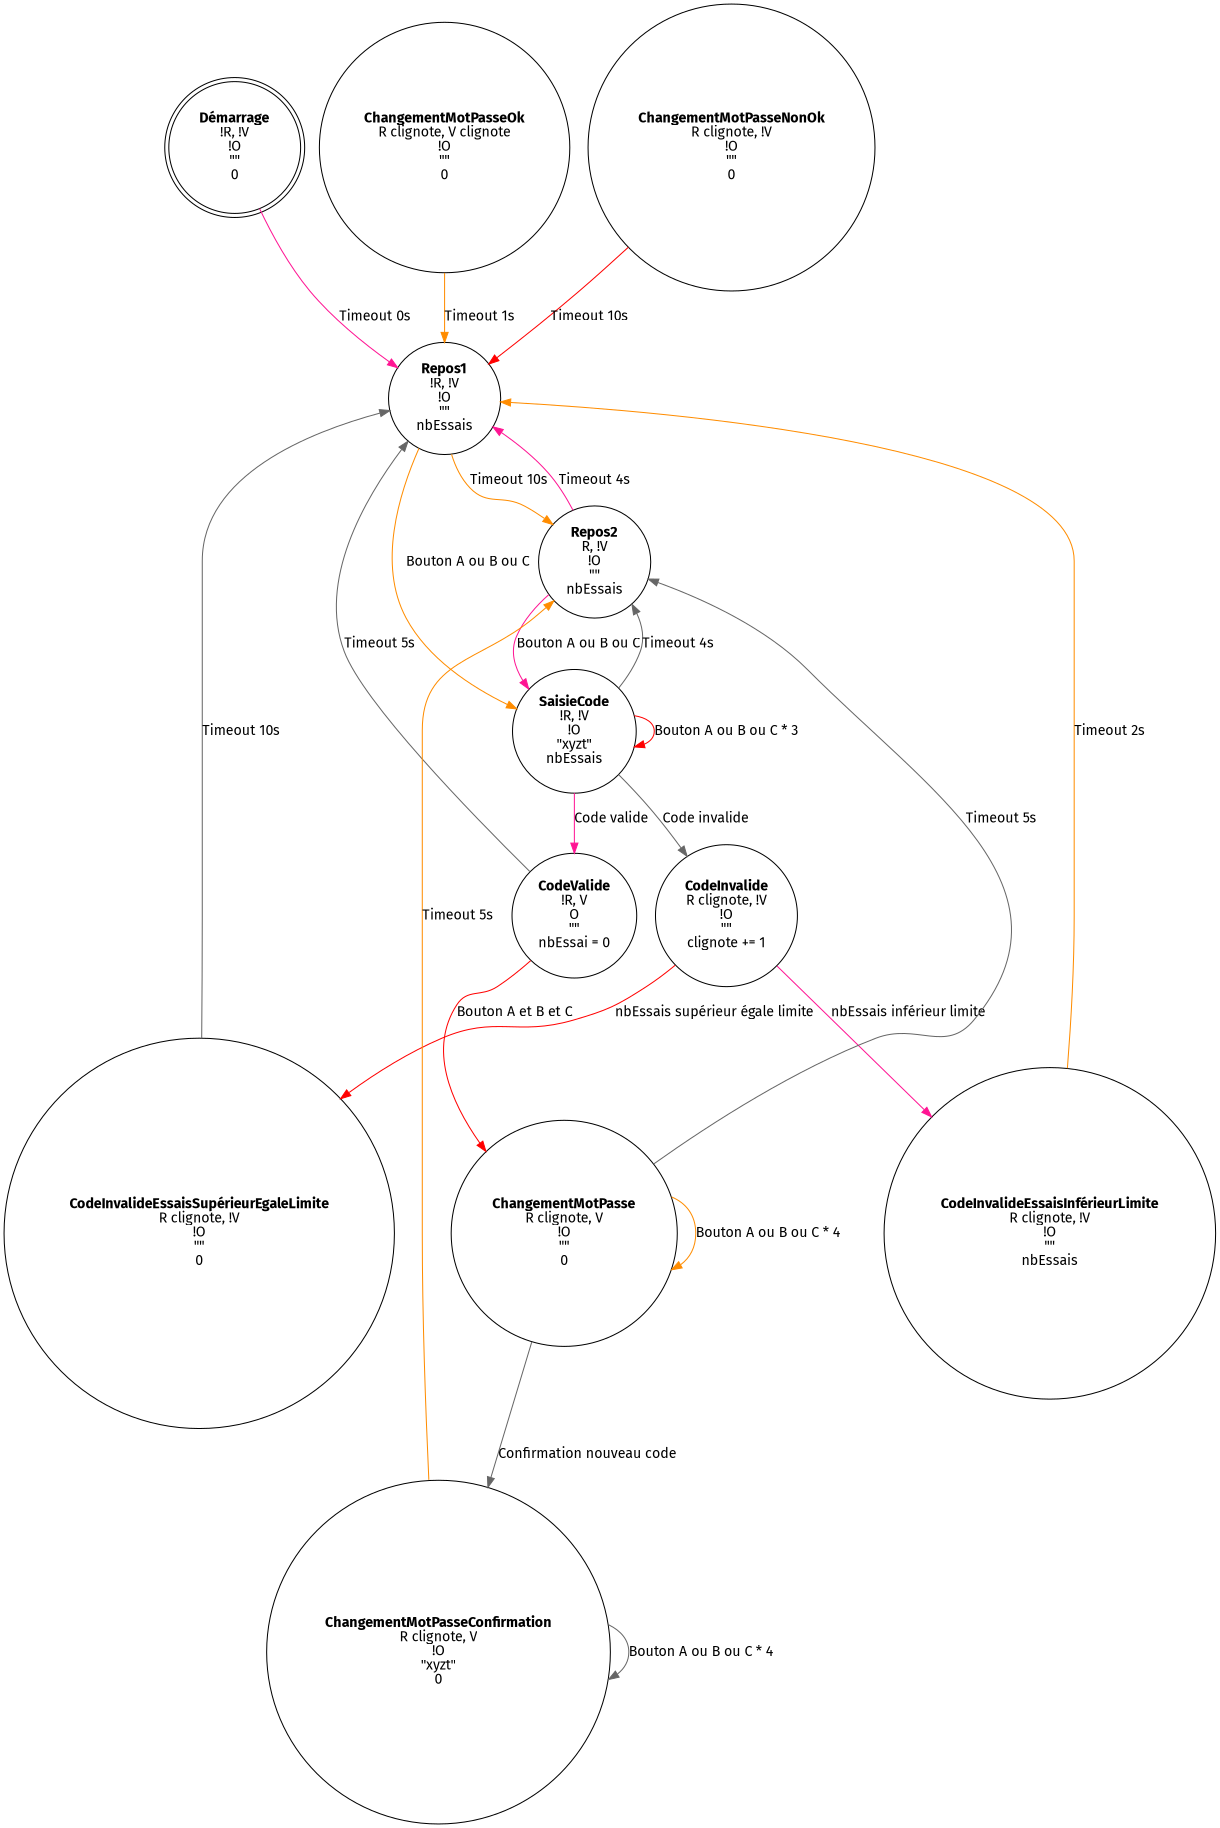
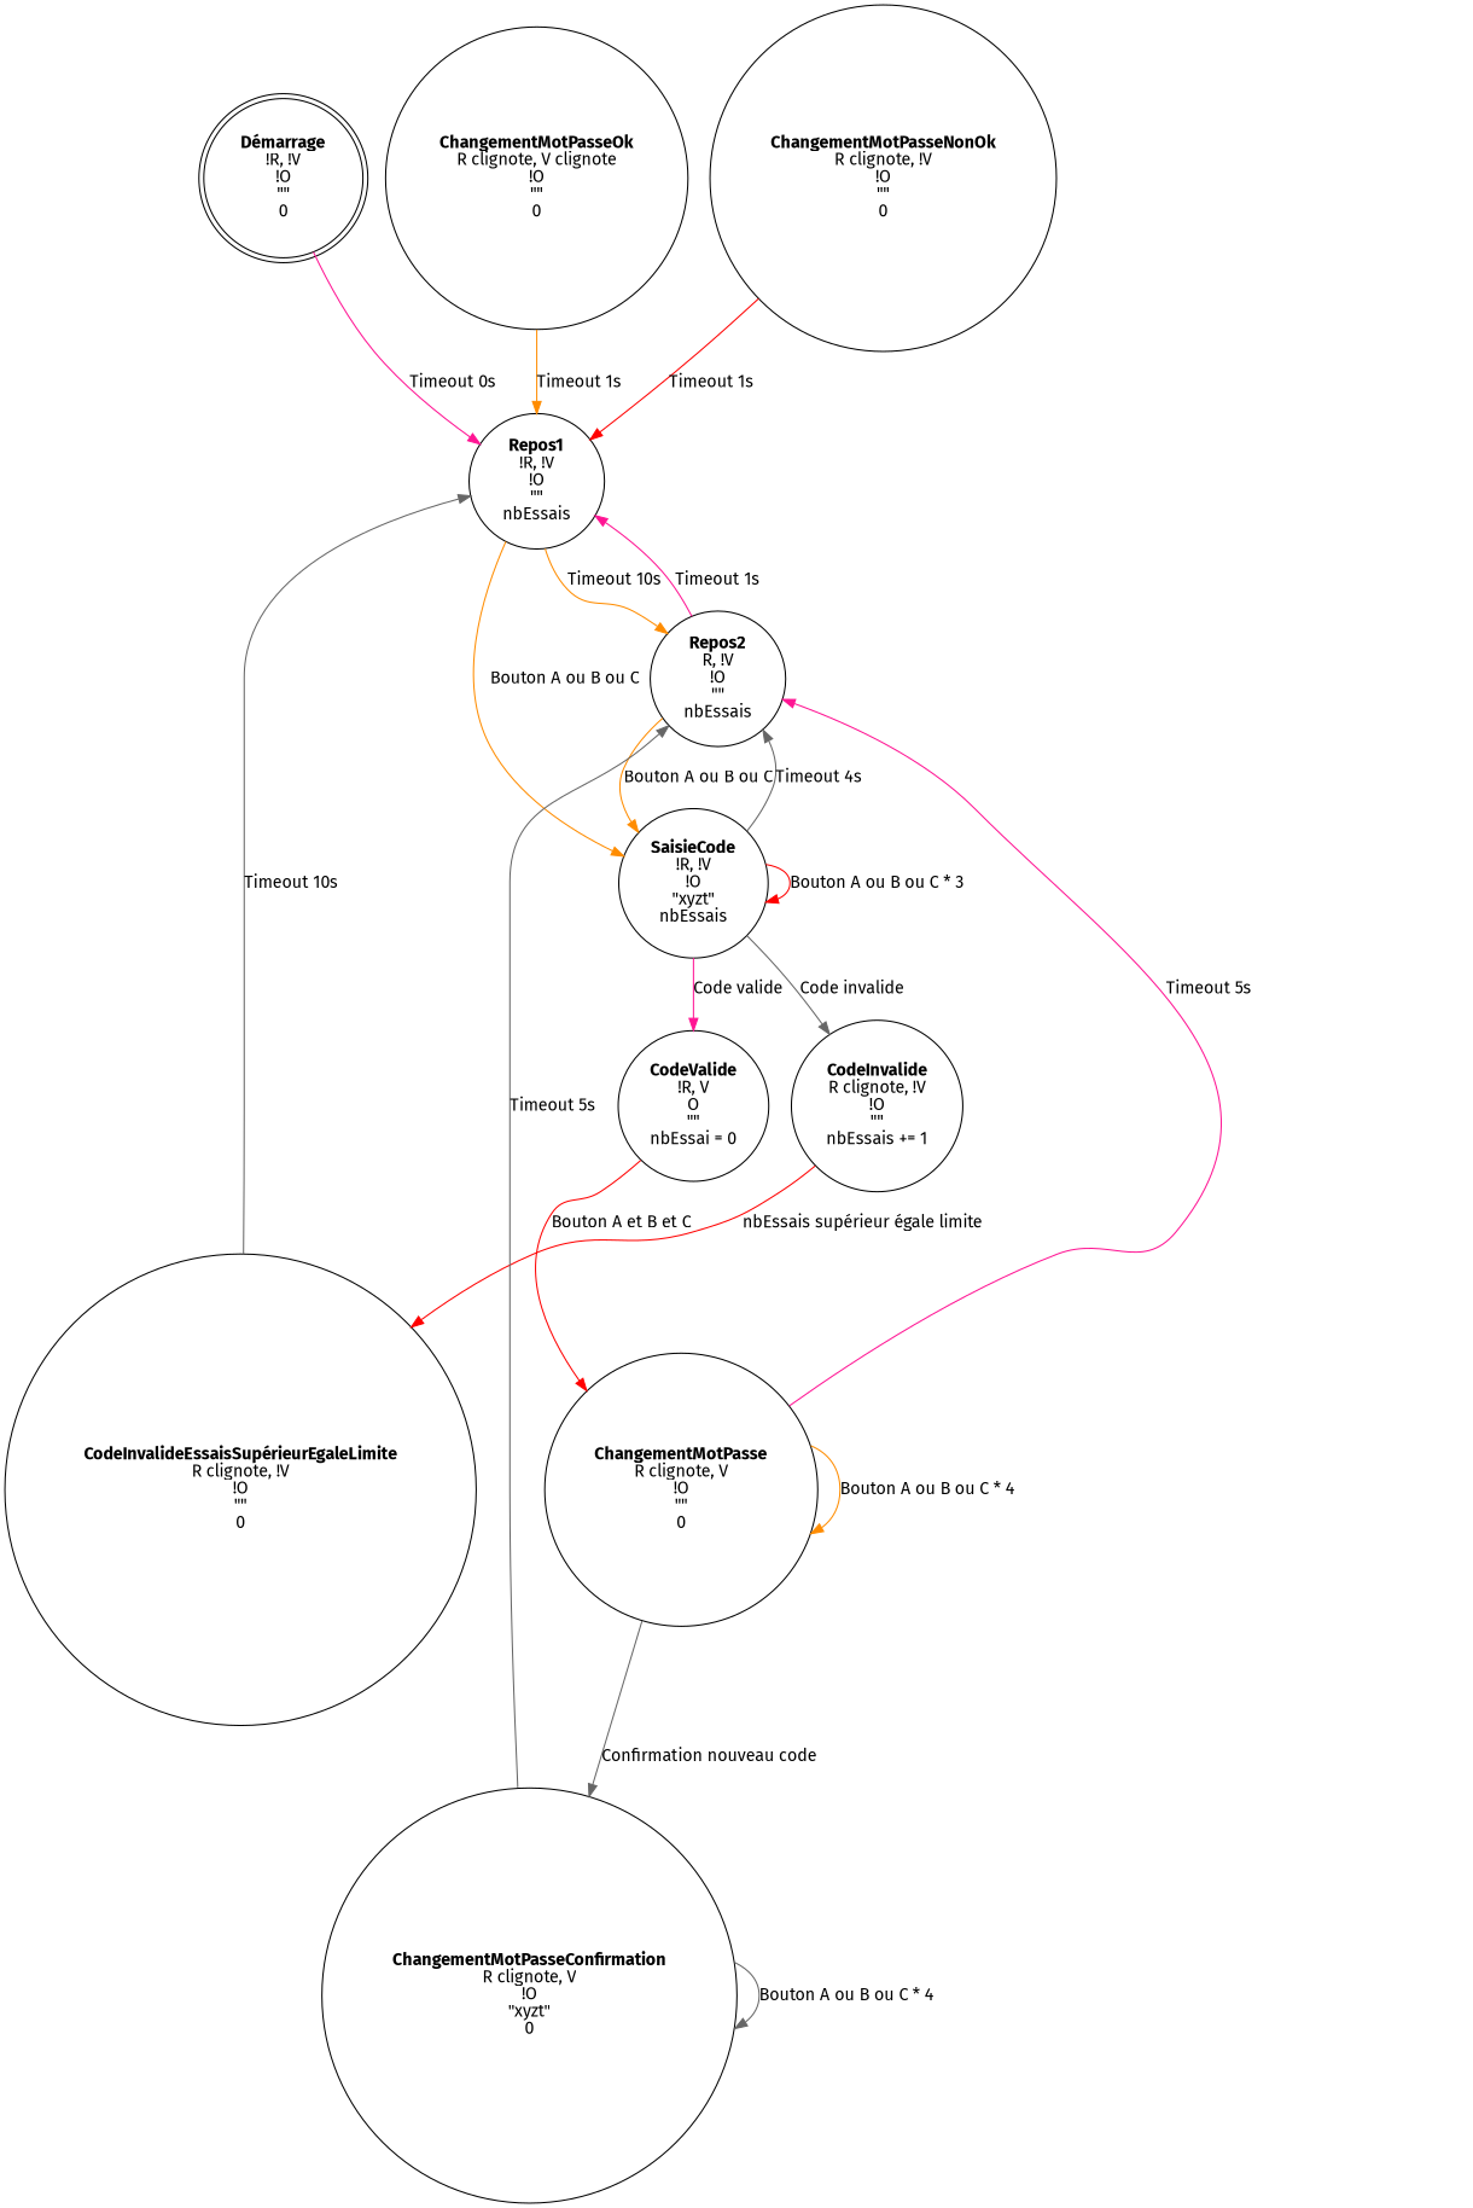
  digraph {
    fontname="Fira Sans"
    node [fontname="Fira Sans" shape=circle]
    edge [color=darkorange fontname="Fira Sans"]
    n1 [label=<<b>Démarrage</b><br />!R, !V<br />!O<br />""<br />0> shape=doublecircle]
    n2 [label=<<b>Repos1</b><br />!R, !V<br />!O<br />""<br />nbEssais>]
    n3 [label=<<b>Repos2</b><br />R, !V<br />!O<br />""<br />nbEssais>]
    n4 [label=<<b>SaisieCode</b><br />!R, !V<br />!O<br />"xyzt"<br />nbEssais>]
    n5 [label=<<b>CodeValide</b><br />!R, V<br />O<br />""<br />nbEssai = 0>]
-   n6 [label=<<b>CodeInvalide</b><br />R clignote, !V<br />!O<br />""<br />clignote += 1>]
+   n6 [label=<<b>CodeInvalide</b><br />R clignote, !V<br />!O<br />""<br />nbEssais += 1>]
    n7 [label=<<b>ChangementMotPasse</b><br />R clignote, V<br />!O<br />""<br />0>]
    n8 [label=<<b>CodeInvalideEssaisSupérieurEgaleLimite</b><br />R clignote, !V<br />!O<br />""<br />0>]
-   n9 [label=<<b>CodeInvalideEssaisInférieurLimite</b><br />R clignote, !V<br />!O<br />""<br />nbEssais>]
    n10 [label=<<b>ChangementMotPasseConfirmation</b><br />R clignote, V<br />!O<br />"xyzt"<br />0>]
    n11 [label=<<b>ChangementMotPasseOk</b><br />R clignote, V clignote<br />!O<br />""<br />0>]
    n12 [label=<<b>ChangementMotPasseNonOk</b><br />R clignote, !V<br />!O<br />""<br />0>]
    n1 -> n2 [color=deeppink label="Timeout 0s"]
    n2 -> n3 [label="Timeout 10s"]
    n2 -> n4 [label="Bouton A ou B ou C"]
-   n3 -> n2 [color=deeppink label="Timeout 4s"]
-   n3 -> n4 [color=deeppink label="Bouton A ou B ou C"]
+   n3 -> n2 [color=deeppink label="Timeout 1s"]
+   n3 -> n4 [label="Bouton A ou B ou C"]
    n4 -> n3 [color=gray40 label="Timeout 4s"]
    n4 -> n4 [color=red label="Bouton A ou B ou C * 3"]
    n4 -> n5 [color=deeppink label="Code valide"]
    n4 -> n6 [color=gray40 label="Code invalide"]
-   n5 -> n2 [color=gray40 label="Timeout 5s"]
    n5 -> n7 [color=red label="Bouton A et B et C"]
    n6 -> n8 [color=red label="nbEssais supérieur égale limite"]
-   n6 -> n9 [color=deeppink label="nbEssais inférieur limite"]
-   n7 -> n3 [color=gray40 label="Timeout 5s"]
+   n7 -> n3 [color=deeppink label="Timeout 5s"]
    n7 -> n7 [label="Bouton A ou B ou C * 4"]
    n7 -> n10 [color=gray40 label="Confirmation nouveau code"]
    n8 -> n2 [color=gray40 label="Timeout 10s"]
-   n9 -> n2 [label="Timeout 2s"]
-   n10 -> n3 [label="Timeout 5s"]
+   n10 -> n3 [color=gray40 label="Timeout 5s"]
    n10 -> n10 [color=gray40 label="Bouton A ou B ou C * 4"]
    n11 -> n2 [label="Timeout 1s"]
-   n12 -> n2 [color=red label="Timeout 10s"]
+   n12 -> n2 [color=red label="Timeout 1s"]
  }
